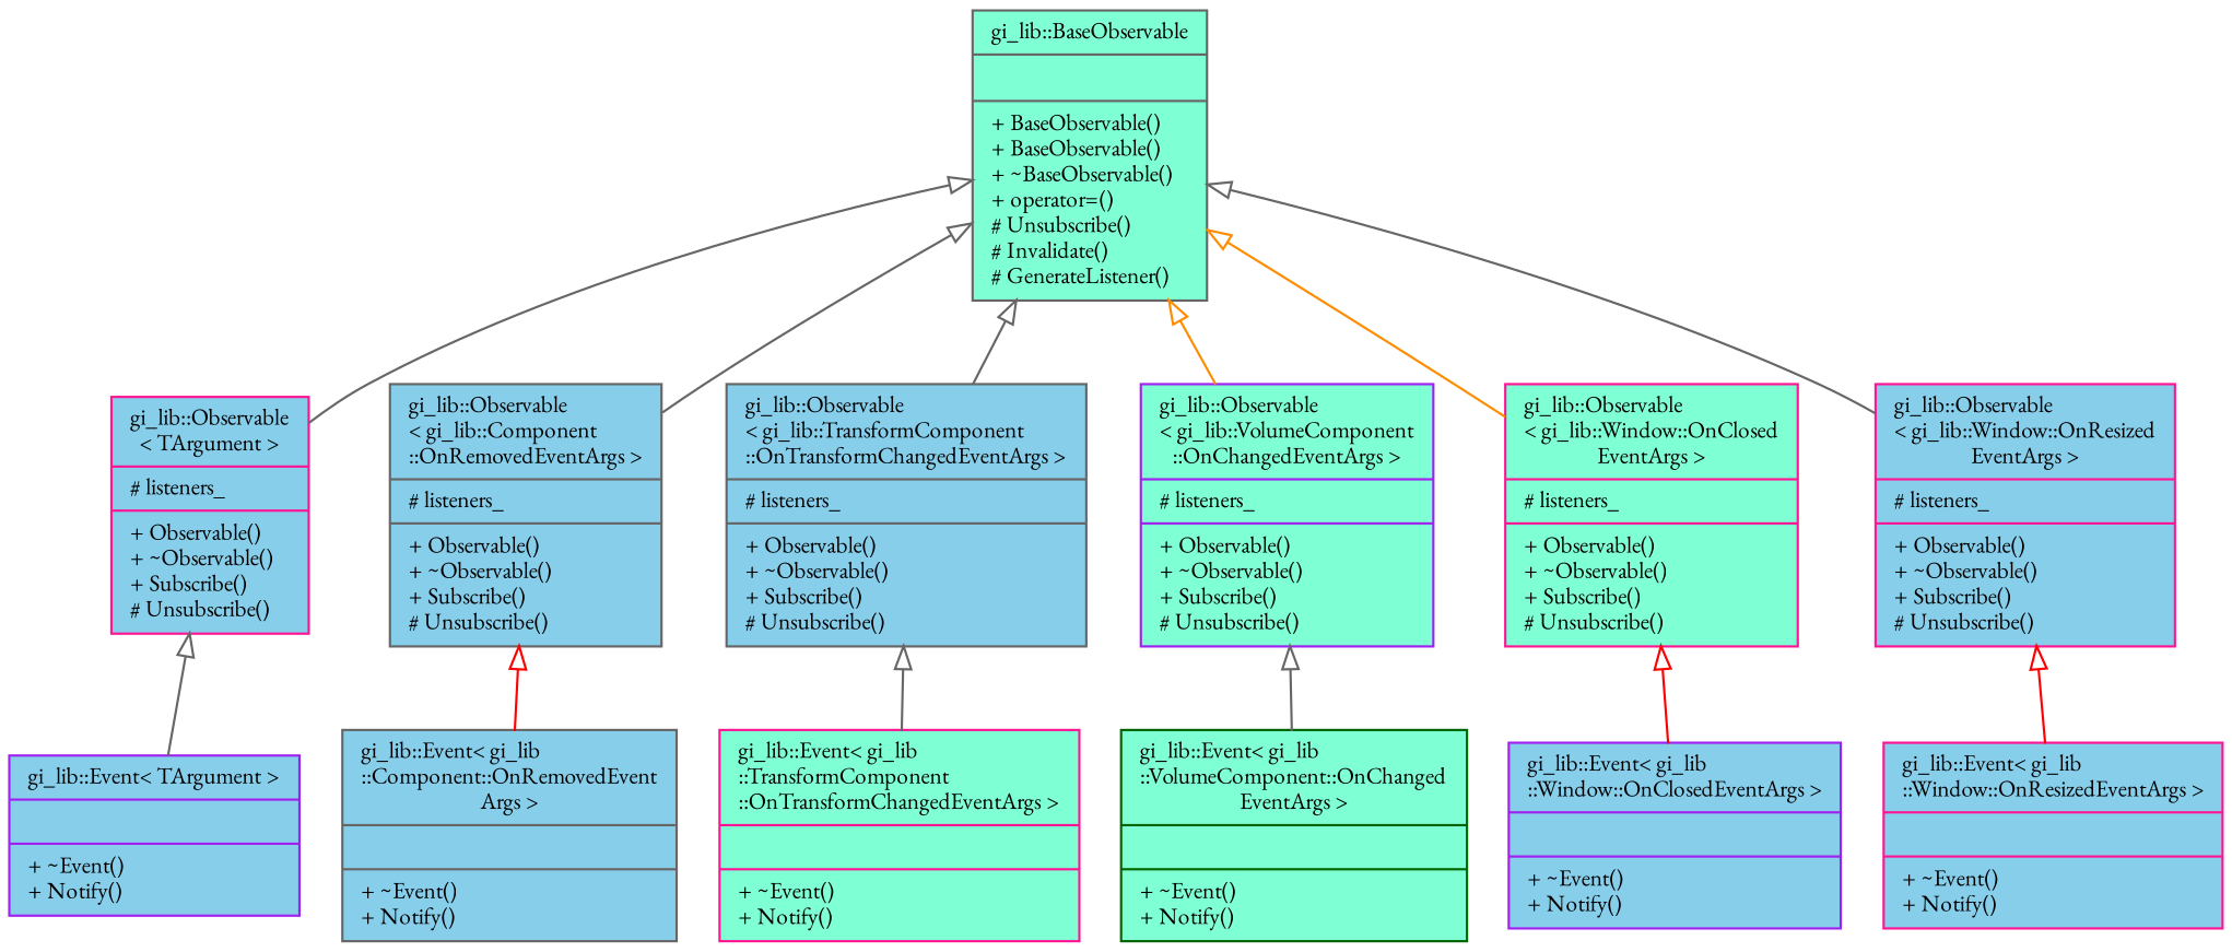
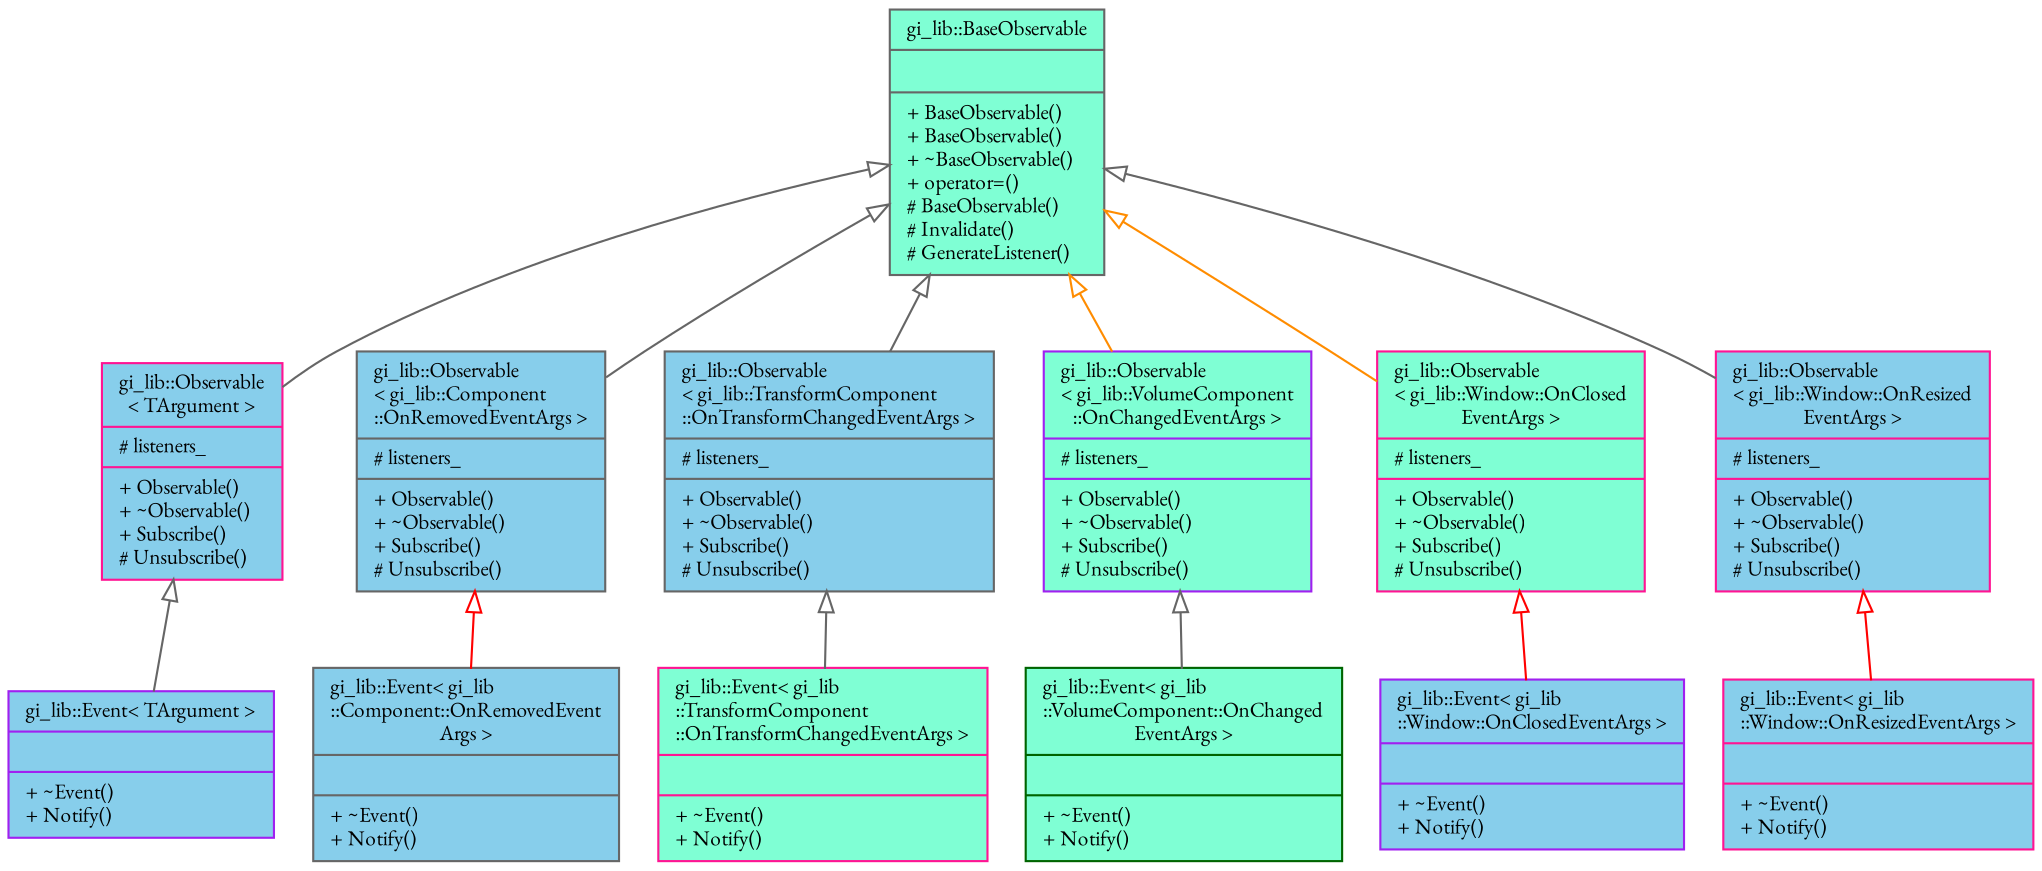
  digraph {
    fontname="EB Garamond"
    node [color=deeppink fillcolor=skyblue fontname="EB Garamond" fontsize=10 shape=record style=filled]
    edge [arrowtail=onormal color=gray40 dir=back fontname="EB Garamond" fontsize=10 labelfontname=Helvetica labelfontsize=10 style=solid]
-   n1 [color=gray40 fillcolor=aquamarine fontcolor=black height=0.2 label="{gi_lib::BaseObservable\n||+ BaseObservable()\l+ BaseObservable()\l+ ~BaseObservable()\l+ operator=()\l# Unsubscribe()\l# Invalidate()\l# GenerateListener()\l}" width=0.4]
+   n1 [color=gray40 fillcolor=aquamarine fontcolor=black height=0.2 label="{gi_lib::BaseObservable\n||+ BaseObservable()\l+ BaseObservable()\l+ ~BaseObservable()\l+ operator=()\l# BaseObservable()\l# Invalidate()\l# GenerateListener()\l}" width=0.4]
    n2 [height=0.2 label="{gi_lib::Observable\l\< TArgument \>\n|# listeners_\l|+ Observable()\l+ ~Observable()\l+ Subscribe()\l# Unsubscribe()\l}" width=0.4]
    n3 [color=gray40 height=0.2 label="{gi_lib::Observable\l\< gi_lib::Component\l::OnRemovedEventArgs \>\n|# listeners_\l|+ Observable()\l+ ~Observable()\l+ Subscribe()\l# Unsubscribe()\l}" width=0.4]
    n4 [color=gray40 height=0.2 label="{gi_lib::Observable\l\< gi_lib::TransformComponent\l::OnTransformChangedEventArgs \>\n|# listeners_\l|+ Observable()\l+ ~Observable()\l+ Subscribe()\l# Unsubscribe()\l}" width=0.4]
    n5 [color=purple fillcolor=aquamarine height=0.2 label="{gi_lib::Observable\l\< gi_lib::VolumeComponent\l::OnChangedEventArgs \>\n|# listeners_\l|+ Observable()\l+ ~Observable()\l+ Subscribe()\l# Unsubscribe()\l}" width=0.4]
    n6 [fillcolor=aquamarine height=0.2 label="{gi_lib::Observable\l\< gi_lib::Window::OnClosed\lEventArgs \>\n|# listeners_\l|+ Observable()\l+ ~Observable()\l+ Subscribe()\l# Unsubscribe()\l}" width=0.4]
    n7 [height=0.2 label="{gi_lib::Observable\l\< gi_lib::Window::OnResized\lEventArgs \>\n|# listeners_\l|+ Observable()\l+ ~Observable()\l+ Subscribe()\l# Unsubscribe()\l}" width=0.4]
    n8 [color=purple height=0.2 label="{gi_lib::Event\< TArgument \>\n||+ ~Event()\l+ Notify()\l}" width=0.4]
    n9 [color=gray40 height=0.2 label="{gi_lib::Event\< gi_lib\l::Component::OnRemovedEvent\lArgs \>\n||+ ~Event()\l+ Notify()\l}" width=0.4]
    n10 [fillcolor=aquamarine height=0.2 label="{gi_lib::Event\< gi_lib\l::TransformComponent\l::OnTransformChangedEventArgs \>\n||+ ~Event()\l+ Notify()\l}" width=0.4]
    n11 [color=darkgreen fillcolor=aquamarine height=0.2 label="{gi_lib::Event\< gi_lib\l::VolumeComponent::OnChanged\lEventArgs \>\n||+ ~Event()\l+ Notify()\l}" width=0.4]
    n12 [color=purple height=0.2 label="{gi_lib::Event\< gi_lib\l::Window::OnClosedEventArgs \>\n||+ ~Event()\l+ Notify()\l}" width=0.4]
    n13 [height=0.2 label="{gi_lib::Event\< gi_lib\l::Window::OnResizedEventArgs \>\n||+ ~Event()\l+ Notify()\l}" width=0.4]
    n1 -> n2
    n1 -> n3
    n1 -> n4
    n1 -> n5 [color=darkorange]
    n1 -> n6 [color=darkorange]
    n1 -> n7
    n2 -> n8
    n3 -> n9 [color=red]
    n4 -> n10
    n5 -> n11
    n6 -> n12 [color=red]
    n7 -> n13 [color=red]
  }
